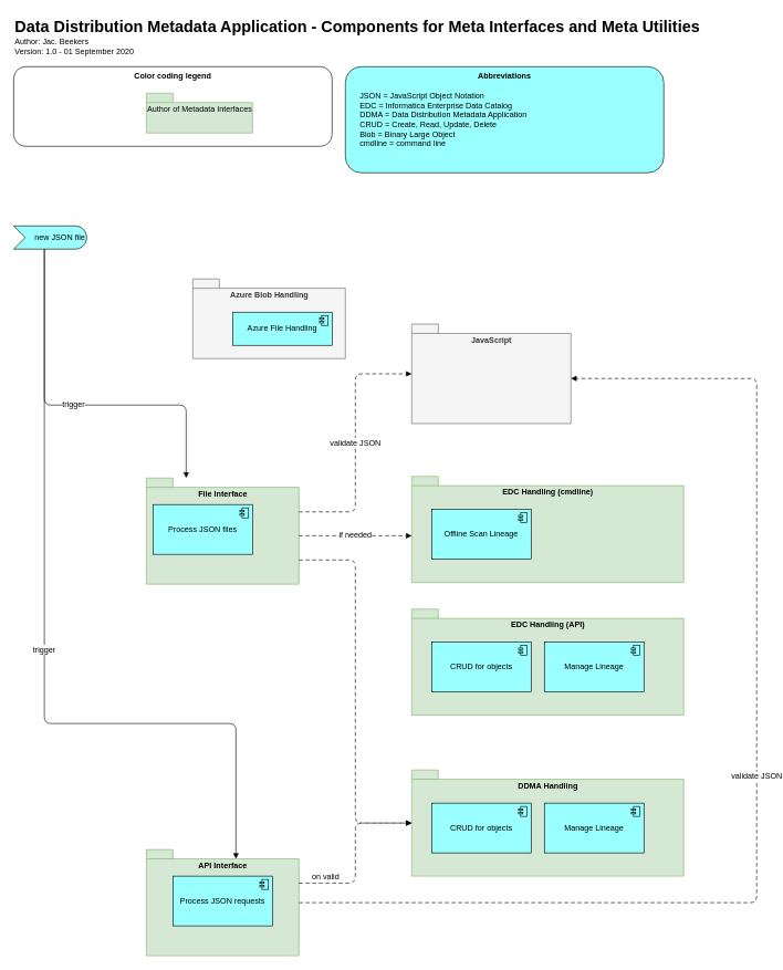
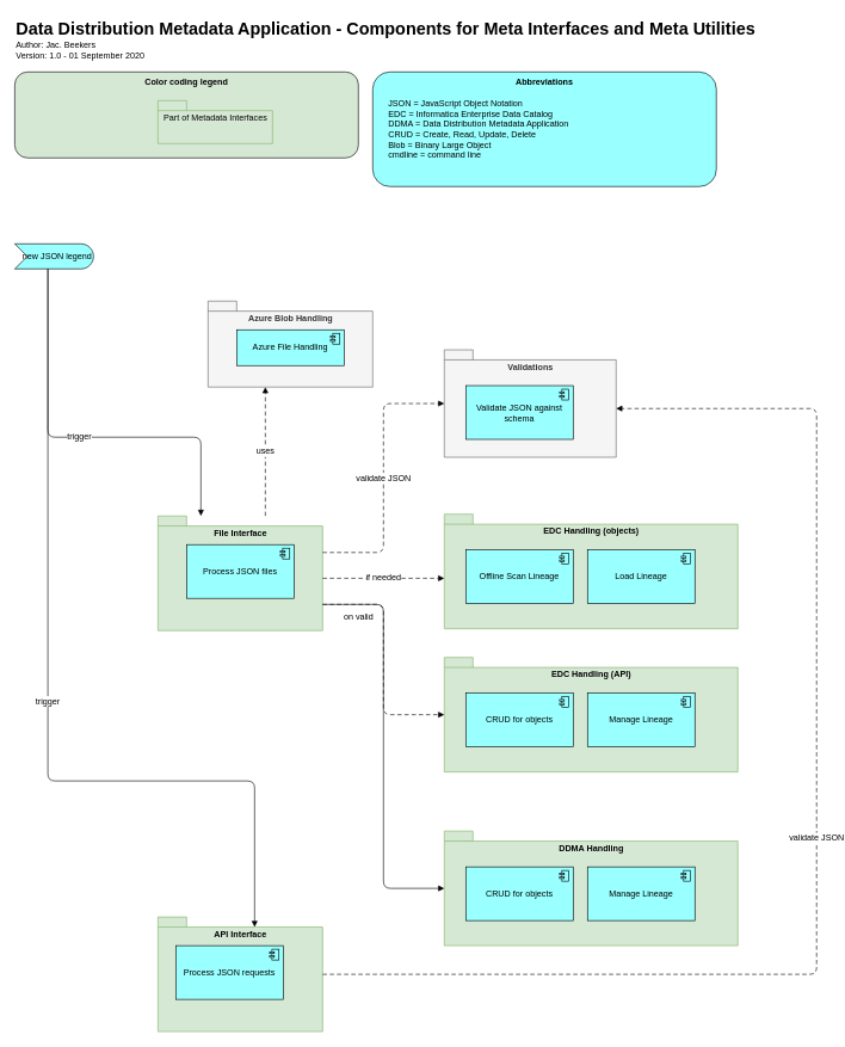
  <mxCell id="0" />
  <mxCell id="1" parent="0" />
- <mxCell id="2" value="Color coding legend" style="rounded=1;whiteSpace=wrap;html=1;verticalAlign=top;align=center;fontStyle=1" vertex="1" parent="1"><mxGeometry x="20" y="100" width="480" height="120" as="geometry" /></mxCell>
- <mxCell id="3" value="JavaScript" style="shape=folder;fontStyle=1;spacingTop=10;tabWidth=40;tabHeight=14;tabPosition=left;html=1;verticalAlign=top;fillColor=#f5f5f5;strokeColor=#666666;fontColor=#333333;" vertex="1" parent="1"><mxGeometry x="620" y="488" width="240" height="150" as="geometry" /></mxCell>
+ <mxCell id="2" value="Color coding legend" style="rounded=1;whiteSpace=wrap;html=1;verticalAlign=top;align=center;fontStyle=1;fillColor=#d5e8d4;" vertex="1" parent="1"><mxGeometry x="20" y="100" width="480" height="120" as="geometry" /></mxCell>
+ <mxCell id="3" value="Validations" style="shape=folder;fontStyle=1;spacingTop=10;tabWidth=40;tabHeight=14;tabPosition=left;html=1;verticalAlign=top;fillColor=#f5f5f5;strokeColor=#666666;fontColor=#333333;" vertex="1" parent="1"><mxGeometry x="620" y="488" width="240" height="150" as="geometry" /></mxCell>
  <mxCell id="4" value="Data Distribution Metadata Application - Components for Meta Interfaces and Meta Utilities" style="text;strokeColor=none;fillColor=none;html=1;fontSize=24;fontStyle=1;verticalAlign=middle;align=left;" vertex="1" parent="1"><mxGeometry x="20" y="20" width="1080" height="40" as="geometry" /></mxCell>
  <mxCell id="5" value="File Interface" style="shape=folder;fontStyle=1;spacingTop=10;tabWidth=40;tabHeight=14;tabPosition=left;html=1;verticalAlign=top;fillColor=#d5e8d4;strokeColor=#82b366;" vertex="1" parent="1"><mxGeometry x="220" y="720" width="230" height="160" as="geometry" /></mxCell>
- <mxCell id="6" value="new JSON file" style="html=1;outlineConnect=0;whiteSpace=wrap;fillColor=#99ffff;shape=mxgraph.archimate3.event;align=right;" vertex="1" parent="1"><mxGeometry x="20" y="340" width="110" height="35" as="geometry" /></mxCell>
+ <mxCell id="6" value="new JSON legend" style="html=1;outlineConnect=0;whiteSpace=wrap;fillColor=#99ffff;shape=mxgraph.archimate3.event;align=right;" vertex="1" parent="1"><mxGeometry x="20" y="340" width="110" height="35" as="geometry" /></mxCell>
  <mxCell id="7" value="trigger" style="edgeStyle=elbowEdgeStyle;html=1;endArrow=block;dashed=0;elbow=vertical;endFill=1;fontSize=12;exitX=0;exitY=0;exitDx=46.25;exitDy=35;exitPerimeter=0;" edge="1" parent="1" source="6" target="5"><mxGeometry width="160" relative="1" as="geometry"><mxPoint x="260" y="870" as="sourcePoint" /><mxPoint x="420" y="870" as="targetPoint" /><Array as="points"><mxPoint x="280" y="610" /></Array></mxGeometry></mxCell>
- <mxCell id="8" value="Process JSON files" style="html=1;outlineConnect=0;whiteSpace=wrap;fillColor=#99ffff;shape=mxgraph.archimate3.application;appType=comp;archiType=square;fontSize=12;align=center;" vertex="1" parent="1"><mxGeometry x="230" y="760" width="150" height="75" as="geometry" /></mxCell>
+ <mxCell id="8" value="Process JSON files" style="html=1;outlineConnect=0;whiteSpace=wrap;fillColor=#99ffff;shape=mxgraph.archimate3.application;appType=comp;archiType=square;fontSize=12;align=center;" vertex="1" parent="1"><mxGeometry x="260" y="760" width="150" height="75" as="geometry" /></mxCell>
  <mxCell id="9" value="validate JSON" style="edgeStyle=elbowEdgeStyle;html=1;endArrow=block;dashed=1;endFill=1;dashPattern=6 4;fontSize=12;" edge="1" parent="1" target="3"><mxGeometry width="160" relative="1" as="geometry"><mxPoint x="450" y="771" as="sourcePoint" /><mxPoint x="420" y="950" as="targetPoint" /></mxGeometry></mxCell>
  <mxCell id="10" value="EDC Handling (API)" style="shape=folder;fontStyle=1;spacingTop=10;tabWidth=40;tabHeight=14;tabPosition=left;html=1;verticalAlign=top;fillColor=#d5e8d4;strokeColor=#82b366;" vertex="1" parent="1"><mxGeometry x="620" y="917.5" width="410" height="160" as="geometry" /></mxCell>
+ <mxCell id="11" value="on valid" style="edgeStyle=elbowEdgeStyle;html=1;endArrow=block;dashed=1;endFill=1;dashPattern=6 4;fontSize=12;exitX=0;exitY=0;exitDx=230;exitDy=123.5;exitPerimeter=0;" edge="1" parent="1" source="5" target="10"><mxGeometry x="-0.691" y="-16" width="160" relative="1" as="geometry"><mxPoint x="450" y="840" as="sourcePoint" /><mxPoint x="630" y="595" as="targetPoint" /><mxPoint y="1" as="offset" /></mxGeometry></mxCell>
  <mxCell id="12" value="CRUD for objects" style="html=1;outlineConnect=0;whiteSpace=wrap;fillColor=#99ffff;shape=mxgraph.archimate3.application;appType=comp;archiType=square;fontSize=12;align=center;" vertex="1" parent="1"><mxGeometry x="650" y="967.5" width="150" height="75" as="geometry" /></mxCell>
  <mxCell id="13" value="Manage Lineage" style="html=1;outlineConnect=0;whiteSpace=wrap;fillColor=#99ffff;shape=mxgraph.archimate3.application;appType=comp;archiType=square;fontSize=12;align=center;" vertex="1" parent="1"><mxGeometry x="820" y="967.5" width="150" height="75" as="geometry" /></mxCell>
- <mxCell id="14" value="EDC Handling (cmdline)" style="shape=folder;fontStyle=1;spacingTop=10;tabWidth=40;tabHeight=14;tabPosition=left;html=1;verticalAlign=top;fillColor=#d5e8d4;strokeColor=#82b366;" vertex="1" parent="1"><mxGeometry x="620" y="717.5" width="410" height="160" as="geometry" /></mxCell>
+ <mxCell id="14" value="EDC Handling (objects)" style="shape=folder;fontStyle=1;spacingTop=10;tabWidth=40;tabHeight=14;tabPosition=left;html=1;verticalAlign=top;fillColor=#d5e8d4;strokeColor=#82b366;" vertex="1" parent="1"><mxGeometry x="620" y="717.5" width="410" height="160" as="geometry" /></mxCell>
  <mxCell id="15" value="Offline Scan Lineage" style="html=1;outlineConnect=0;whiteSpace=wrap;fillColor=#99ffff;shape=mxgraph.archimate3.application;appType=comp;archiType=square;fontSize=12;align=center;" vertex="1" parent="1"><mxGeometry x="650" y="767.5" width="150" height="75" as="geometry" /></mxCell>
+ <mxCell id="16" value="Load Lineage" style="html=1;outlineConnect=0;whiteSpace=wrap;fillColor=#99ffff;shape=mxgraph.archimate3.application;appType=comp;archiType=square;fontSize=12;align=center;" vertex="1" parent="1"><mxGeometry x="820" y="767.5" width="150" height="75" as="geometry" /></mxCell>
  <mxCell id="17" value="if needed" style="edgeStyle=elbowEdgeStyle;html=1;endArrow=block;dashed=1;endFill=1;dashPattern=6 4;fontSize=12;exitX=0;exitY=0;exitDx=230;exitDy=87;exitPerimeter=0;elbow=vertical;" edge="1" parent="1" source="5" target="14"><mxGeometry width="160" relative="1" as="geometry"><mxPoint x="462.07" y="848.08" as="sourcePoint" /><mxPoint x="630" y="890" as="targetPoint" /></mxGeometry></mxCell>
  <mxCell id="18" value="Azure Blob Handling" style="shape=folder;fontStyle=1;spacingTop=10;tabWidth=40;tabHeight=14;tabPosition=left;html=1;verticalAlign=top;fillColor=#f5f5f5;strokeColor=#666666;fontColor=#333333;" vertex="1" parent="1"><mxGeometry x="290" y="420" width="230" height="120" as="geometry" /></mxCell>
- <mxCell id="19" value="Azure File Handling" style="html=1;outlineConnect=0;whiteSpace=wrap;fillColor=#99ffff;shape=mxgraph.archimate3.application;appType=comp;archiType=square;fontSize=12;align=center;" vertex="1" parent="1"><mxGeometry x="350" y="470" width="150" height="50" as="geometry" /></mxCell>
- <mxCell id="22" value="Author of Metadata Interfaces" style="shape=folder;fontStyle=0;spacingTop=10;tabWidth=40;tabHeight=14;tabPosition=left;html=1;verticalAlign=top;fillColor=#d5e8d4;strokeColor=#82b366;" vertex="1" parent="1"><mxGeometry x="220" y="140" width="160" height="60" as="geometry" /></mxCell>
+ <mxCell id="19" value="Azure File Handling" style="html=1;outlineConnect=0;whiteSpace=wrap;fillColor=#99ffff;shape=mxgraph.archimate3.application;appType=comp;archiType=square;fontSize=12;align=center;" vertex="1" parent="1"><mxGeometry x="330" y="460" width="150" height="50" as="geometry" /></mxCell>
+ <mxCell id="20" value="uses" style="edgeStyle=elbowEdgeStyle;html=1;endArrow=block;dashed=1;endFill=1;dashPattern=6 4;fontSize=12;" edge="1" parent="1" source="5" target="18"><mxGeometry width="160" relative="1" as="geometry"><mxPoint x="460" y="780.5" as="sourcePoint" /><mxPoint x="630" y="595" as="targetPoint" /></mxGeometry></mxCell>
+ <mxCell id="21" value="Validate JSON against schema" style="html=1;outlineConnect=0;whiteSpace=wrap;fillColor=#99ffff;shape=mxgraph.archimate3.application;appType=comp;archiType=square;fontSize=12;align=center;" vertex="1" parent="1"><mxGeometry x="650" y="538" width="150" height="75" as="geometry" /></mxCell>
+ <mxCell id="22" value="Part of Metadata Interfaces" style="shape=folder;fontStyle=0;spacingTop=10;tabWidth=40;tabHeight=14;tabPosition=left;html=1;verticalAlign=top;fillColor=#d5e8d4;strokeColor=#82b366;" vertex="1" parent="1"><mxGeometry x="220" y="140" width="160" height="60" as="geometry" /></mxCell>
  <mxCell id="23" value="DDMA Handling" style="shape=folder;fontStyle=1;spacingTop=10;tabWidth=40;tabHeight=14;tabPosition=left;html=1;verticalAlign=top;fillColor=#d5e8d4;strokeColor=#82b366;" vertex="1" parent="1"><mxGeometry x="620" y="1160" width="410" height="160" as="geometry" /></mxCell>
  <mxCell id="24" value="CRUD for objects" style="html=1;outlineConnect=0;whiteSpace=wrap;fillColor=#99ffff;shape=mxgraph.archimate3.application;appType=comp;archiType=square;fontSize=12;align=center;" vertex="1" parent="1"><mxGeometry x="650" y="1210" width="150" height="75" as="geometry" /></mxCell>
  <mxCell id="25" value="Manage Lineage" style="html=1;outlineConnect=0;whiteSpace=wrap;fillColor=#99ffff;shape=mxgraph.archimate3.application;appType=comp;archiType=square;fontSize=12;align=center;" vertex="1" parent="1"><mxGeometry x="820" y="1210" width="150" height="75" as="geometry" /></mxCell>
- <mxCell id="26" value="" style="edgeStyle=elbowEdgeStyle;html=1;endArrow=block;dashed=1;endFill=1;dashPattern=6 4;fontSize=12;exitX=0;exitY=0;exitDx=230;exitDy=123.5;exitPerimeter=0;" edge="1" parent="1" source="5" target="23"><mxGeometry x="0.304" y="-12" width="160" relative="1" as="geometry"><mxPoint x="460" y="850" as="sourcePoint" /><mxPoint x="630" y="1007.5" as="targetPoint" /><mxPoint x="1" y="1" as="offset" /></mxGeometry></mxCell>
+ <mxCell id="26" value="" style="edgeStyle=elbowEdgeStyle;html=1;endArrow=block;dashed=0;endFill=1;dashPattern=6 4;fontSize=12;exitX=0;exitY=0;exitDx=230;exitDy=123.5;exitPerimeter=0;" edge="1" parent="1" source="5" target="23"><mxGeometry x="0.304" y="-12" width="160" relative="1" as="geometry"><mxPoint x="460" y="850" as="sourcePoint" /><mxPoint x="630" y="1007.5" as="targetPoint" /><mxPoint x="1" y="1" as="offset" /></mxGeometry></mxCell>
  <mxCell id="27" value="Abbreviations" style="rounded=1;whiteSpace=wrap;html=1;verticalAlign=top;align=center;fontStyle=1;fillColor=#99ffff;" vertex="1" parent="1"><mxGeometry x="520" y="100" width="480" height="160" as="geometry" /></mxCell>
  <mxCell id="28" value="JSON = JavaScript Object Notation&lt;br&gt;EDC = Informatica Enterprise Data Catalog&lt;br&gt;DDMA = Data Distribution Metadata Application&lt;br&gt;CRUD = Create, Read, Update, Delete&lt;br&gt;Blob = Binary Large Object&lt;br&gt;cmdline = command line" style="text;html=1;align=left;verticalAlign=middle;resizable=0;points=[];autosize=1;fontSize=12;" vertex="1" parent="1"><mxGeometry x="540" y="135" width="270" height="90" as="geometry" /></mxCell>
  <mxCell id="29" value="API Interface" style="shape=folder;fontStyle=1;spacingTop=10;tabWidth=40;tabHeight=14;tabPosition=left;html=1;verticalAlign=top;fillColor=#d5e8d4;strokeColor=#82b366;" vertex="1" parent="1"><mxGeometry x="220" y="1280" width="230" height="160" as="geometry" /></mxCell>
- <mxCell id="30" value="Process JSON requests" style="html=1;outlineConnect=0;whiteSpace=wrap;fillColor=#99ffff;shape=mxgraph.archimate3.application;appType=comp;archiType=square;fontSize=12;align=center;" vertex="1" parent="1"><mxGeometry x="260" y="1320" width="150" height="75" as="geometry" /></mxCell>
+ <mxCell id="30" value="Process JSON requests" style="html=1;outlineConnect=0;whiteSpace=wrap;fillColor=#99ffff;shape=mxgraph.archimate3.application;appType=comp;archiType=square;fontSize=12;align=center;" vertex="1" parent="1"><mxGeometry x="245" y="1320" width="150" height="75" as="geometry" /></mxCell>
  <mxCell id="31" value="trigger" style="edgeStyle=elbowEdgeStyle;html=1;endArrow=block;dashed=0;endFill=1;fontSize=12;exitX=0;exitY=0;exitDx=46.25;exitDy=35;exitPerimeter=0;elbow=vertical;entryX=0;entryY=0;entryDx=135;entryDy=14;entryPerimeter=0;" edge="1" parent="1" source="6" target="29"><mxGeometry width="160" relative="1" as="geometry"><mxPoint x="85" y="533" as="sourcePoint" /><mxPoint x="345" y="730" as="targetPoint" /><Array as="points"><mxPoint x="220" y="1090" /></Array></mxGeometry></mxCell>
  <mxCell id="32" value="validate JSON" style="edgeStyle=elbowEdgeStyle;html=1;endArrow=block;dashed=1;endFill=1;dashPattern=6 4;fontSize=12;entryX=0;entryY=0;entryDx=240;entryDy=82;entryPerimeter=0;" edge="1" parent="1" source="29" target="3"><mxGeometry width="160" relative="1" as="geometry"><mxPoint x="460" y="781" as="sourcePoint" /><mxPoint x="630" y="573" as="targetPoint" /><Array as="points"><mxPoint x="1140" y="920" /><mxPoint x="1100" y="680" /></Array></mxGeometry></mxCell>
- <mxCell id="33" value="on valid" style="edgeStyle=elbowEdgeStyle;html=1;endArrow=block;dashed=1;endFill=1;dashPattern=6 4;fontSize=12;exitX=0;exitY=0;exitDx=230;exitDy=50.5;exitPerimeter=0;" edge="1" parent="1" source="29" target="23"><mxGeometry x="-0.693" y="11" width="160" relative="1" as="geometry"><mxPoint x="460" y="853.5" as="sourcePoint" /><mxPoint x="630" y="1007.5" as="targetPoint" /><mxPoint y="1" as="offset" /></mxGeometry></mxCell>
  <mxCell id="34" value="Author: Jac. Beekers&lt;br&gt;Version: 1.0 - 01 September 2020" style="text;html=1;align=left;verticalAlign=middle;resizable=0;points=[];autosize=1;fontSize=12;" vertex="1" parent="1"><mxGeometry x="20" y="55" width="190" height="30" as="geometry" /></mxCell>
